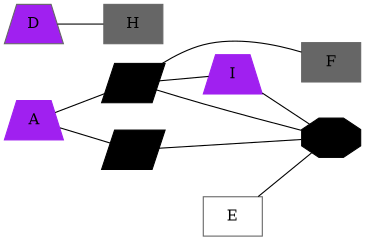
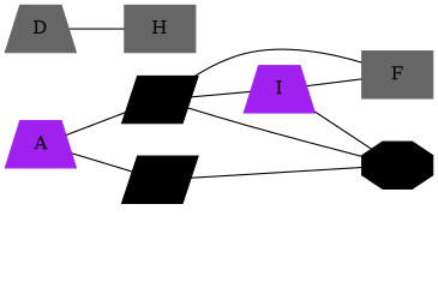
  graph {
    rankdir=LR
    node [color=gray40 shape=trapezium style=filled]
    A [color=purple]
    B [color=black shape=parallelogram]
    C [color=black shape=parallelogram]
    F [shape=box]
    I [color=purple]
    J [color=black shape=octagon]
-   D [fillcolor=purple]
+   D
    H [shape=box]
-   E [shape=box style=""]
    A -- B
    A -- C
    B -- F
    B -- I
    B -- J
    C -- J
+   I -- F
    I -- J
    D -- H
-   E -- J
  }
